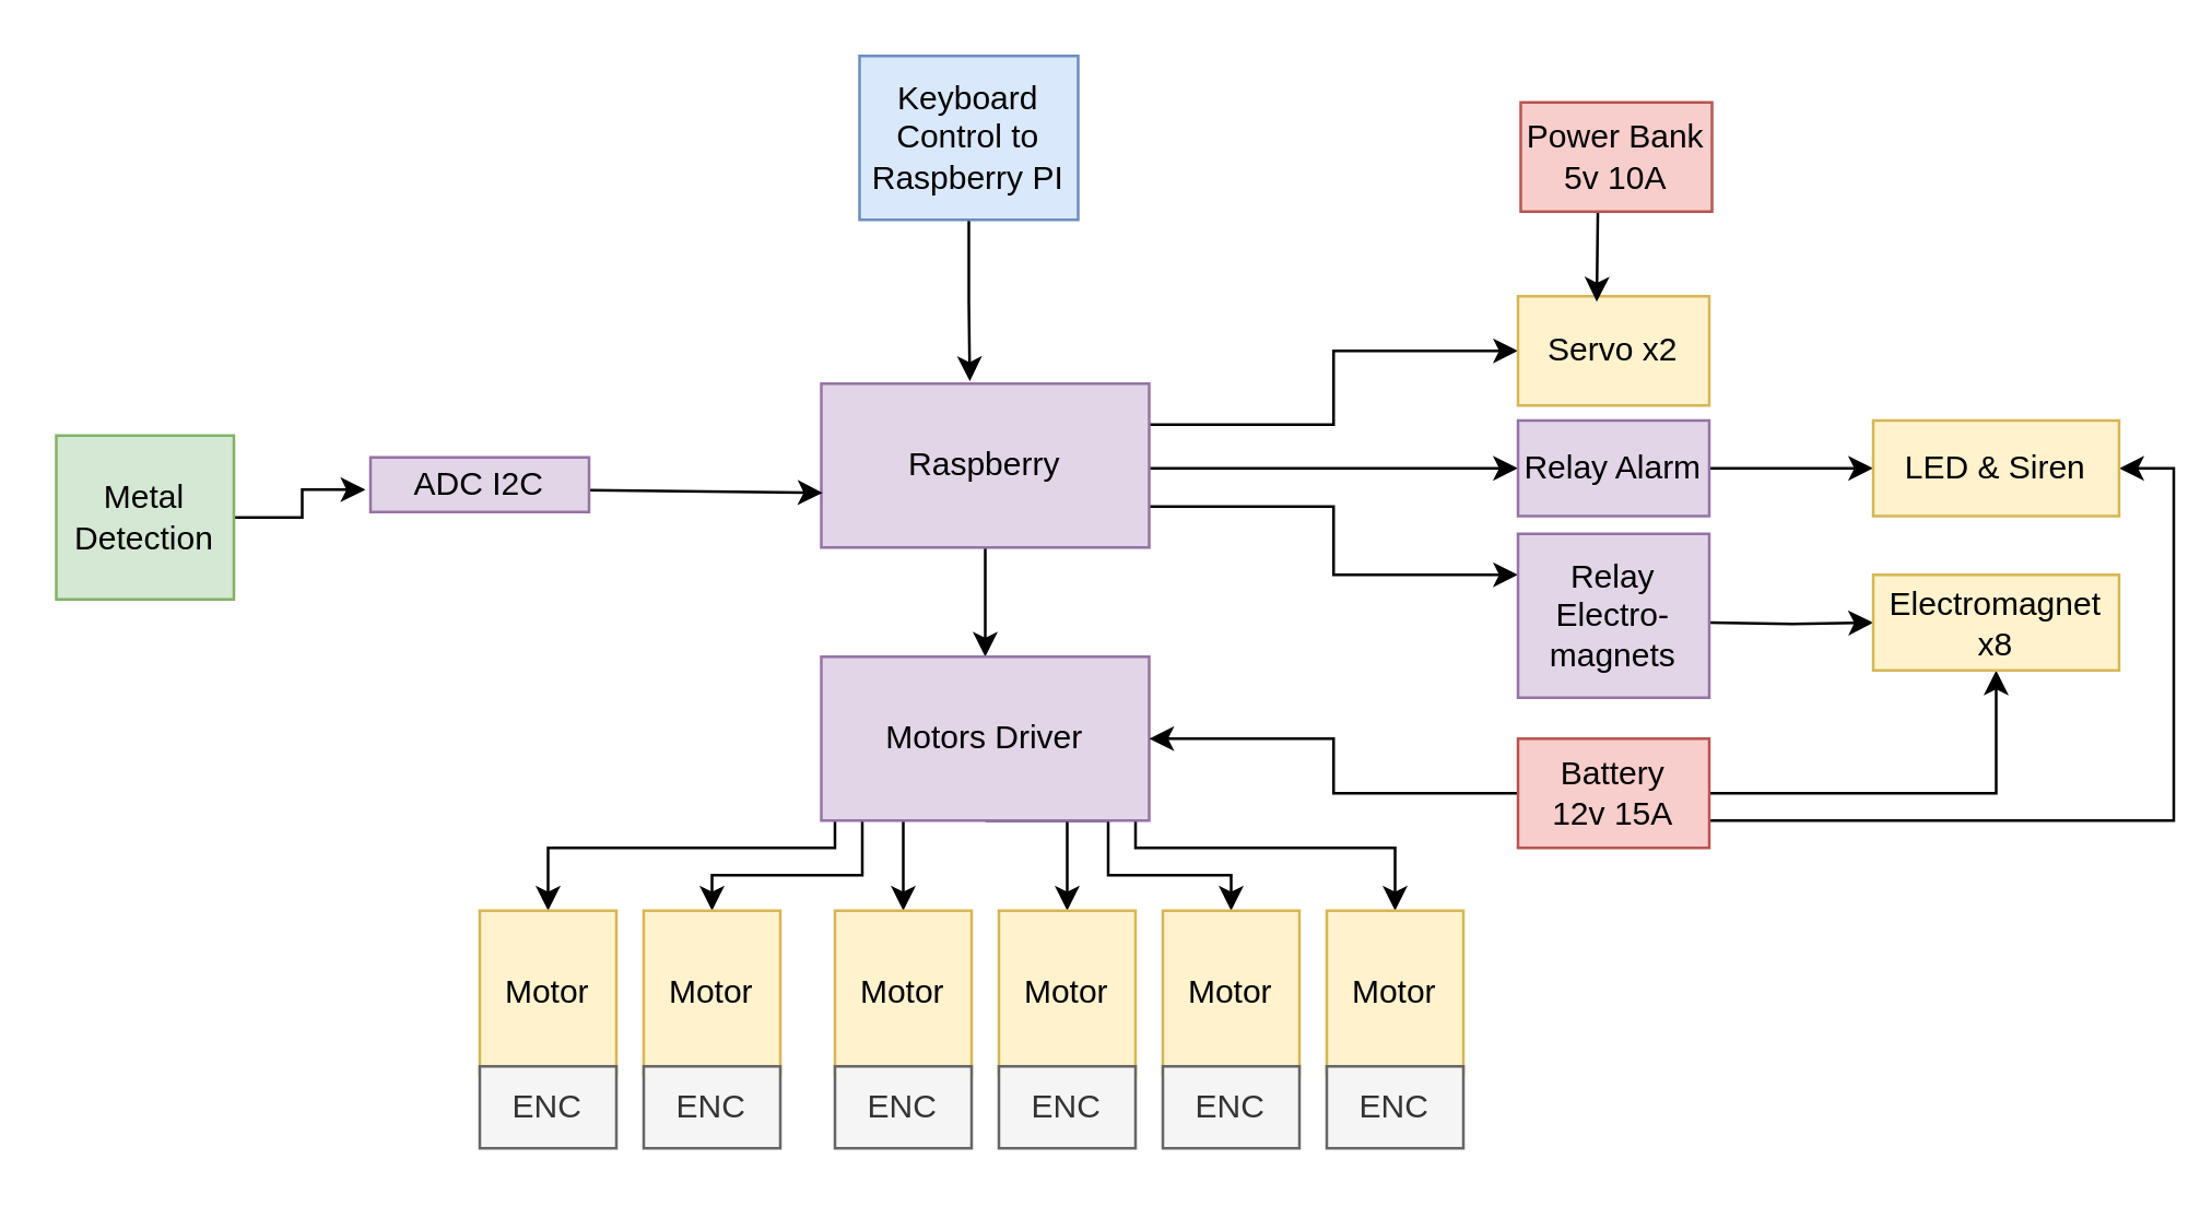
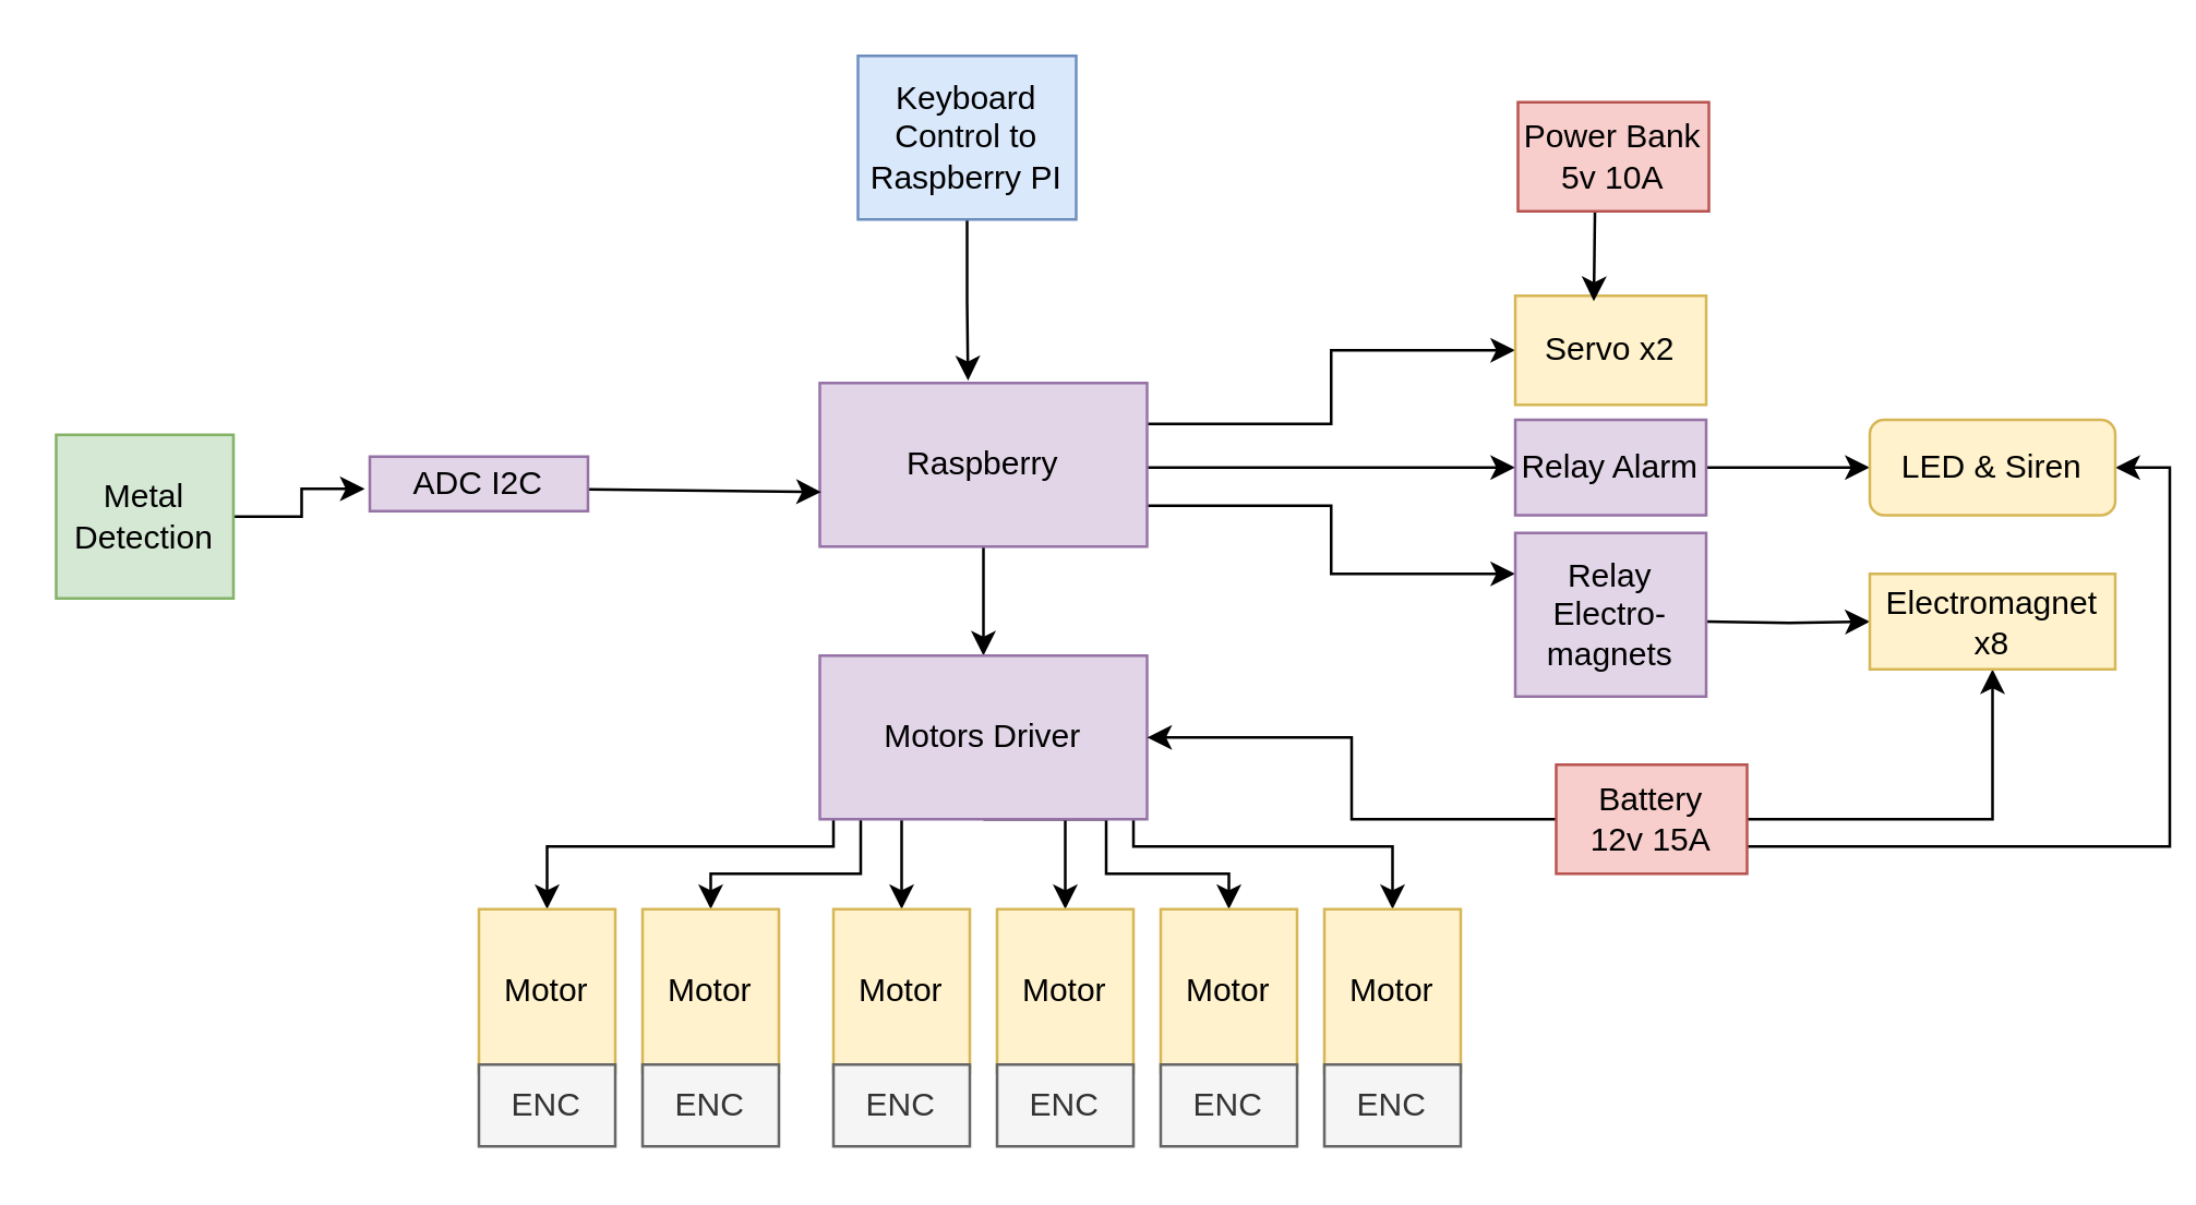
  <mxCell id="0" />
  <mxCell id="1" parent="0" />
  <mxCell id="2" style="edgeStyle=orthogonalEdgeStyle;rounded=0;orthogonalLoop=1;jettySize=auto;html=1;exitX=0.5;exitY=1;exitDx=0;exitDy=0;entryX=0.453;entryY=-0.015;entryDx=0;entryDy=0;entryPerimeter=0;" parent="1" source="3" target="8" edge="1"><mxGeometry relative="1" as="geometry" /></mxCell>
  <mxCell id="3" value="Keyboard Control to Raspberry PI" style="rounded=0;whiteSpace=wrap;html=1;fillColor=#dae8fc;strokeColor=#6c8ebf;" parent="1" vertex="1"><mxGeometry x="314" y="20" width="80" height="60" as="geometry" /></mxCell>
  <mxCell id="4" value="" style="edgeStyle=orthogonalEdgeStyle;rounded=0;orthogonalLoop=1;jettySize=auto;html=1;" parent="1" source="8" target="15" edge="1"><mxGeometry relative="1" as="geometry" /></mxCell>
  <mxCell id="5" style="edgeStyle=orthogonalEdgeStyle;rounded=0;orthogonalLoop=1;jettySize=auto;html=1;exitX=1;exitY=0.25;exitDx=0;exitDy=0;entryX=0;entryY=0.5;entryDx=0;entryDy=0;" parent="1" source="8" target="33" edge="1"><mxGeometry relative="1" as="geometry" /></mxCell>
  <mxCell id="6" style="edgeStyle=orthogonalEdgeStyle;rounded=0;orthogonalLoop=1;jettySize=auto;html=1;entryX=0;entryY=0.5;entryDx=0;entryDy=0;" parent="1" source="8" target="43" edge="1"><mxGeometry relative="1" as="geometry"><Array as="points"><mxPoint x="555" y="170" /></Array></mxGeometry></mxCell>
  <mxCell id="7" style="edgeStyle=orthogonalEdgeStyle;rounded=0;orthogonalLoop=1;jettySize=auto;html=1;exitX=1;exitY=0.75;exitDx=0;exitDy=0;entryX=0;entryY=0.25;entryDx=0;entryDy=0;" parent="1" source="8" target="35" edge="1"><mxGeometry relative="1" as="geometry" /></mxCell>
  <mxCell id="8" value="Raspberry" style="whiteSpace=wrap;html=1;rounded=0;fillColor=#e1d5e7;strokeColor=#9673a6;" parent="1" vertex="1"><mxGeometry x="300" y="140" width="120" height="60" as="geometry" /></mxCell>
  <mxCell id="9" style="edgeStyle=orthogonalEdgeStyle;rounded=0;orthogonalLoop=1;jettySize=auto;html=1;entryX=0.5;entryY=0;entryDx=0;entryDy=0;" parent="1" source="15" target="18" edge="1"><mxGeometry relative="1" as="geometry"><Array as="points"><mxPoint x="330" y="310" /><mxPoint x="330" y="310" /></Array></mxGeometry></mxCell>
  <mxCell id="10" style="edgeStyle=orthogonalEdgeStyle;rounded=0;orthogonalLoop=1;jettySize=auto;html=1;entryX=0.5;entryY=0;entryDx=0;entryDy=0;" parent="1" source="15" target="19" edge="1"><mxGeometry relative="1" as="geometry"><Array as="points"><mxPoint x="390" y="320" /><mxPoint x="390" y="320" /></Array></mxGeometry></mxCell>
  <mxCell id="11" style="edgeStyle=orthogonalEdgeStyle;rounded=0;orthogonalLoop=1;jettySize=auto;html=1;exitX=0.5;exitY=1;exitDx=0;exitDy=0;" parent="1" source="15" target="20" edge="1"><mxGeometry relative="1" as="geometry"><Array as="points"><mxPoint x="405" y="300" /><mxPoint x="405" y="320" /><mxPoint x="450" y="320" /></Array></mxGeometry></mxCell>
  <mxCell id="12" style="edgeStyle=orthogonalEdgeStyle;rounded=0;orthogonalLoop=1;jettySize=auto;html=1;" parent="1" source="15" target="21" edge="1"><mxGeometry relative="1" as="geometry"><Array as="points"><mxPoint x="415" y="310" /><mxPoint x="510" y="310" /></Array></mxGeometry></mxCell>
  <mxCell id="13" style="edgeStyle=orthogonalEdgeStyle;rounded=0;orthogonalLoop=1;jettySize=auto;html=1;" parent="1" source="15" target="17" edge="1"><mxGeometry relative="1" as="geometry"><Array as="points"><mxPoint x="315" y="320" /><mxPoint x="260" y="320" /></Array></mxGeometry></mxCell>
  <mxCell id="14" style="edgeStyle=orthogonalEdgeStyle;rounded=0;orthogonalLoop=1;jettySize=auto;html=1;entryX=0.5;entryY=0;entryDx=0;entryDy=0;" parent="1" source="15" target="16" edge="1"><mxGeometry relative="1" as="geometry"><Array as="points"><mxPoint x="305" y="310" /><mxPoint x="200" y="310" /></Array></mxGeometry></mxCell>
  <mxCell id="15" value="Motors Driver" style="whiteSpace=wrap;html=1;rounded=0;fillColor=#e1d5e7;strokeColor=#9673a6;" parent="1" vertex="1"><mxGeometry x="300" y="240" width="120" height="60" as="geometry" /></mxCell>
  <mxCell id="16" value="Motor" style="whiteSpace=wrap;html=1;rounded=0;fillColor=#fff2cc;strokeColor=#d6b656;" parent="1" vertex="1"><mxGeometry x="175" y="333" width="50" height="60" as="geometry" /></mxCell>
  <mxCell id="17" value="Motor" style="whiteSpace=wrap;html=1;rounded=0;fillColor=#fff2cc;strokeColor=#d6b656;" parent="1" vertex="1"><mxGeometry x="235" y="333" width="50" height="60" as="geometry" /></mxCell>
  <mxCell id="18" value="Motor" style="whiteSpace=wrap;html=1;rounded=0;fillColor=#fff2cc;strokeColor=#d6b656;" parent="1" vertex="1"><mxGeometry x="305" y="333" width="50" height="60" as="geometry" /></mxCell>
  <mxCell id="19" value="Motor" style="whiteSpace=wrap;html=1;rounded=0;fillColor=#fff2cc;strokeColor=#d6b656;" parent="1" vertex="1"><mxGeometry x="365" y="333" width="50" height="60" as="geometry" /></mxCell>
  <mxCell id="20" value="Motor" style="whiteSpace=wrap;html=1;rounded=0;fillColor=#fff2cc;strokeColor=#d6b656;" parent="1" vertex="1"><mxGeometry x="425" y="333" width="50" height="60" as="geometry" /></mxCell>
  <mxCell id="21" value="Motor" style="whiteSpace=wrap;html=1;rounded=0;fillColor=#fff2cc;strokeColor=#d6b656;" parent="1" vertex="1"><mxGeometry x="485" y="333" width="50" height="60" as="geometry" /></mxCell>
  <mxCell id="22" value="ENC" style="rounded=0;whiteSpace=wrap;html=1;fillColor=#f5f5f5;strokeColor=#666666;fontColor=#333333;" parent="1" vertex="1"><mxGeometry x="175" y="390" width="50" height="30" as="geometry" /></mxCell>
  <mxCell id="23" value="ENC" style="rounded=0;whiteSpace=wrap;html=1;fillColor=#f5f5f5;strokeColor=#666666;fontColor=#333333;" parent="1" vertex="1"><mxGeometry x="235" y="390" width="50" height="30" as="geometry" /></mxCell>
  <mxCell id="24" value="ENC" style="rounded=0;whiteSpace=wrap;html=1;fillColor=#f5f5f5;strokeColor=#666666;fontColor=#333333;" parent="1" vertex="1"><mxGeometry x="305" y="390" width="50" height="30" as="geometry" /></mxCell>
  <mxCell id="25" value="ENC" style="rounded=0;whiteSpace=wrap;html=1;fillColor=#f5f5f5;strokeColor=#666666;fontColor=#333333;" parent="1" vertex="1"><mxGeometry x="365" y="390" width="50" height="30" as="geometry" /></mxCell>
  <mxCell id="26" value="ENC" style="rounded=0;whiteSpace=wrap;html=1;fillColor=#f5f5f5;strokeColor=#666666;fontColor=#333333;" parent="1" vertex="1"><mxGeometry x="425" y="390" width="50" height="30" as="geometry" /></mxCell>
  <mxCell id="27" value="ENC" style="rounded=0;whiteSpace=wrap;html=1;fillColor=#f5f5f5;strokeColor=#666666;fontColor=#333333;" parent="1" vertex="1"><mxGeometry x="485" y="390" width="50" height="30" as="geometry" /></mxCell>
  <mxCell id="28" style="edgeStyle=orthogonalEdgeStyle;rounded=0;orthogonalLoop=1;jettySize=auto;html=1;exitX=1;exitY=0.5;exitDx=0;exitDy=0;entryX=0;entryY=0.5;entryDx=0;entryDy=0;" parent="1" target="34" edge="1"><mxGeometry relative="1" as="geometry"><mxPoint x="625" y="227.5" as="sourcePoint" /></mxGeometry></mxCell>
  <mxCell id="29" style="edgeStyle=orthogonalEdgeStyle;rounded=0;orthogonalLoop=1;jettySize=auto;html=1;" parent="1" source="32" target="15" edge="1"><mxGeometry relative="1" as="geometry" /></mxCell>
  <mxCell id="30" style="edgeStyle=orthogonalEdgeStyle;rounded=0;orthogonalLoop=1;jettySize=auto;html=1;entryX=0.5;entryY=1;entryDx=0;entryDy=0;" parent="1" source="32" target="34" edge="1"><mxGeometry relative="1" as="geometry" /></mxCell>
  <mxCell id="31" style="edgeStyle=orthogonalEdgeStyle;rounded=0;orthogonalLoop=1;jettySize=auto;html=1;exitX=1;exitY=0.75;exitDx=0;exitDy=0;entryX=1;entryY=0.5;entryDx=0;entryDy=0;" parent="1" source="32" target="44" edge="1"><mxGeometry relative="1" as="geometry" /></mxCell>
- <mxCell id="32" value="Battery&lt;br&gt;12v 15A" style="rounded=0;whiteSpace=wrap;html=1;fillColor=#f8cecc;strokeColor=#b85450;" parent="1" vertex="1"><mxGeometry x="555" y="270" width="70" height="40" as="geometry" /></mxCell>
+ <mxCell id="32" value="Battery&lt;br&gt;12v 15A" style="rounded=0;whiteSpace=wrap;html=1;fillColor=#f8cecc;strokeColor=#b85450;" parent="1" vertex="1"><mxGeometry x="570" y="280" width="70" height="40" as="geometry" /></mxCell>
  <mxCell id="33" value="Servo x2" style="whiteSpace=wrap;html=1;rounded=0;fillColor=#fff2cc;strokeColor=#d6b656;" parent="1" vertex="1"><mxGeometry x="555" y="108" width="70" height="40" as="geometry" /></mxCell>
  <mxCell id="34" value="Electromagnet&lt;br&gt;x8" style="whiteSpace=wrap;html=1;rounded=0;fillColor=#fff2cc;strokeColor=#d6b656;" parent="1" vertex="1"><mxGeometry x="685" y="210" width="90" height="35" as="geometry" /></mxCell>
  <mxCell id="35" value="Relay&lt;br&gt;Electro-magnets" style="whiteSpace=wrap;html=1;rounded=0;fillColor=#e1d5e7;strokeColor=#9673a6;" parent="1" vertex="1"><mxGeometry x="555" y="195" width="70" height="60" as="geometry" /></mxCell>
  <mxCell id="36" style="edgeStyle=orthogonalEdgeStyle;rounded=0;orthogonalLoop=1;jettySize=auto;html=1;entryX=-0.023;entryY=0.592;entryDx=0;entryDy=0;entryPerimeter=0;" parent="1" source="37" target="39" edge="1"><mxGeometry relative="1" as="geometry" /></mxCell>
  <mxCell id="37" value="Metal Detection" style="whiteSpace=wrap;html=1;rounded=0;fillColor=#d5e8d4;strokeColor=#82b366;" parent="1" vertex="1"><mxGeometry x="20" y="159" width="65" height="60" as="geometry" /></mxCell>
  <mxCell id="38" style="edgeStyle=orthogonalEdgeStyle;rounded=0;orthogonalLoop=1;jettySize=auto;html=1;entryX=0.004;entryY=0.666;entryDx=0;entryDy=0;entryPerimeter=0;" parent="1" target="8" edge="1"><mxGeometry relative="1" as="geometry"><mxPoint x="215" y="179" as="sourcePoint" /><mxPoint x="298.44" y="155.62" as="targetPoint" /><Array as="points"><mxPoint x="300" y="179" /></Array></mxGeometry></mxCell>
  <mxCell id="39" value="ADC I2C" style="rounded=0;whiteSpace=wrap;html=1;fillColor=#e1d5e7;strokeColor=#9673a6;" parent="1" vertex="1"><mxGeometry x="135" y="167" width="80" height="20" as="geometry" /></mxCell>
  <mxCell id="40" style="edgeStyle=orthogonalEdgeStyle;rounded=0;orthogonalLoop=1;jettySize=auto;html=1;entryX=0.583;entryY=0.05;entryDx=0;entryDy=0;entryPerimeter=0;exitX=0.403;exitY=1.013;exitDx=0;exitDy=0;exitPerimeter=0;" parent="1" source="41" edge="1"><mxGeometry relative="1" as="geometry"><mxPoint x="579" y="77" as="sourcePoint" /><mxPoint x="583.81" y="110" as="targetPoint" /></mxGeometry></mxCell>
  <mxCell id="41" value="Power Bank&lt;br&gt;5v 10A" style="rounded=0;whiteSpace=wrap;html=1;fillColor=#f8cecc;strokeColor=#b85450;" parent="1" vertex="1"><mxGeometry x="556" y="37" width="70" height="40" as="geometry" /></mxCell>
  <mxCell id="42" style="edgeStyle=orthogonalEdgeStyle;rounded=0;orthogonalLoop=1;jettySize=auto;html=1;entryX=0;entryY=0.5;entryDx=0;entryDy=0;" parent="1" source="43" target="44" edge="1"><mxGeometry relative="1" as="geometry" /></mxCell>
  <mxCell id="43" value="Relay Alarm" style="whiteSpace=wrap;html=1;rounded=0;fillColor=#e1d5e7;strokeColor=#9673a6;" parent="1" vertex="1"><mxGeometry x="555" y="153.5" width="70" height="35" as="geometry" /></mxCell>
- <mxCell id="44" value="LED &amp;amp; Siren" style="whiteSpace=wrap;html=1;rounded=0;fillColor=#fff2cc;strokeColor=#d6b656;" parent="1" vertex="1"><mxGeometry x="685" y="153.5" width="90" height="35" as="geometry" /></mxCell>
+ <mxCell id="44" value="LED &amp;amp; Siren" style="whiteSpace=wrap;html=1;fillColor=#fff2cc;strokeColor=#d6b656;rounded=1;" parent="1" vertex="1"><mxGeometry x="685" y="153.5" width="90" height="35" as="geometry" /></mxCell>
